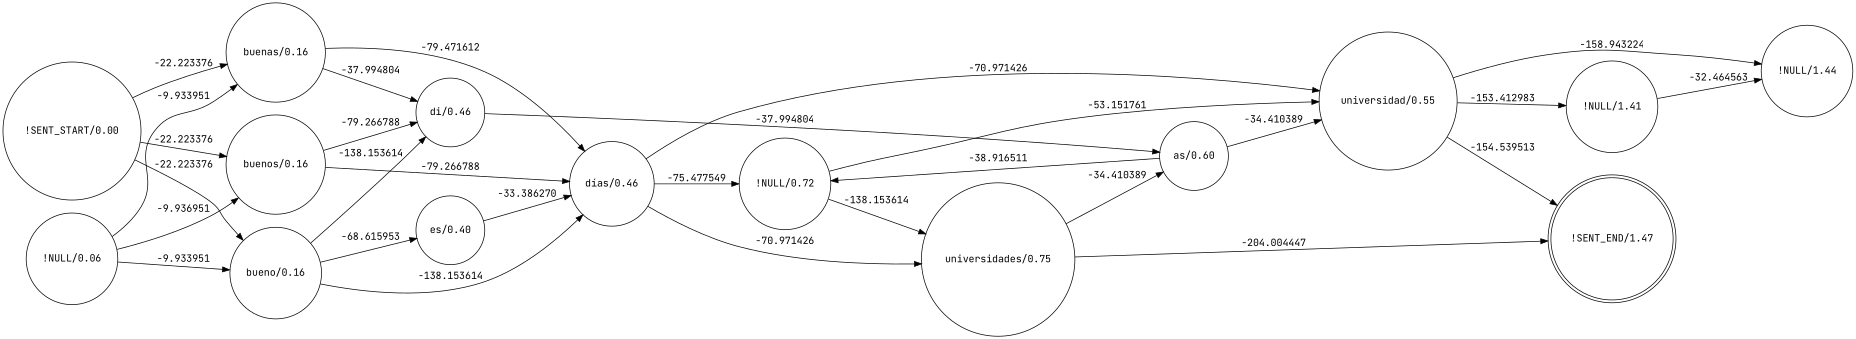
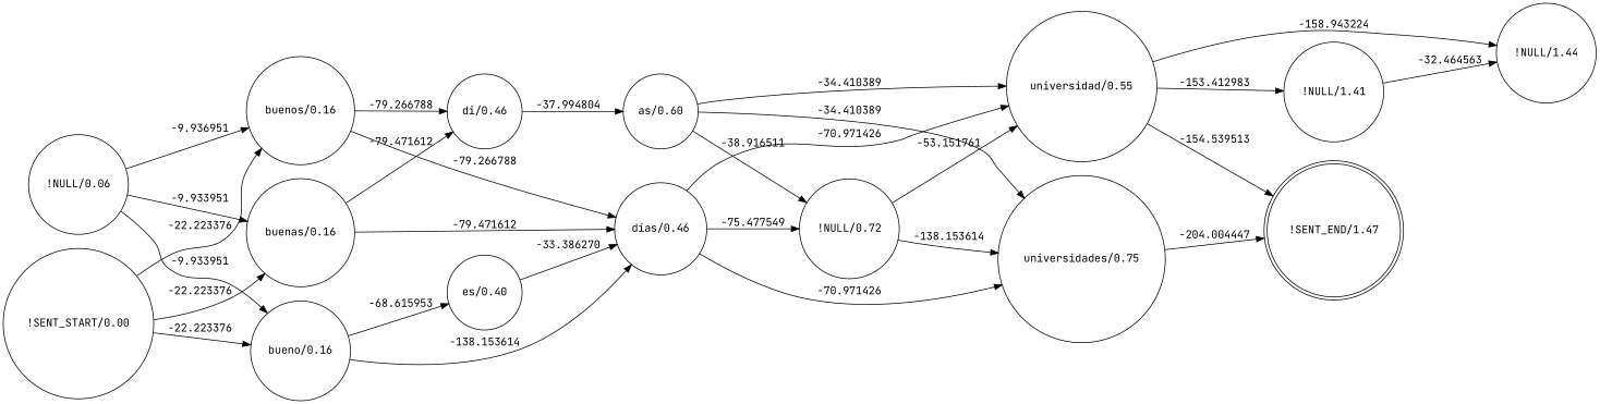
  digraph {
    fontname="JetBrains Mono"
    rankdir=LR
    node [fontname="JetBrains Mono" shape=circle]
    edge [fontname="JetBrains Mono"]
    "!SENT_START/0.00"
    "bueno/0.16"
    "buenos/0.16"
    "buenas/0.16"
    "!NULL/0.06"
    "es/0.40"
    "di/0.46"
    "días/0.46"
    "as/0.60"
    "!NULL/0.72"
    n11 [label="universidad/0.55"]
    "universidades/0.75"
    "!NULL/1.41"
    "!NULL/1.44"
    "!SENT_END/1.47" [shape=doublecircle]
    "!SENT_START/0.00" -> "bueno/0.16" [label=-22.223376]
    "!SENT_START/0.00" -> "buenos/0.16" [label=-22.223376]
    "!SENT_START/0.00" -> "buenas/0.16" [label=-22.223376]
    "bueno/0.16" -> "es/0.40" [label=-68.615953]
-   "bueno/0.16" -> "di/0.46" [label=-138.153614]
    "bueno/0.16" -> "días/0.46" [label=-138.153614]
    "buenos/0.16" -> "di/0.46" [label=-79.266788]
    "buenos/0.16" -> "días/0.46" [label=-79.266788]
-   "buenas/0.16" -> "di/0.46" [label=-37.994804]
+   "buenas/0.16" -> "di/0.46" [label=-79.471612]
    "buenas/0.16" -> "días/0.46" [label=-79.471612]
    "!NULL/0.06" -> "bueno/0.16" [label=-9.933951]
    "!NULL/0.06" -> "buenos/0.16" [label=-9.936951]
    "!NULL/0.06" -> "buenas/0.16" [label=-9.933951]
    "es/0.40" -> "días/0.46" [label=-33.386270]
    "di/0.46" -> "as/0.60" [label=-37.994804]
    "días/0.46" -> "!NULL/0.72" [label=-75.477549]
    "días/0.46" -> n11 [label=-70.971426]
    "días/0.46" -> "universidades/0.75" [label=-70.971426]
    "as/0.60" -> "!NULL/0.72" [label=-38.916511]
    "as/0.60" -> n11 [label=-34.410389]
-   "universidades/0.75" -> "as/0.60" [label=-34.410389]
+   "as/0.60" -> "universidades/0.75" [label=-34.410389]
    "!NULL/0.72" -> n11 [label=-53.151761]
    "!NULL/0.72" -> "universidades/0.75" [label=-138.153614]
    n11 -> "!NULL/1.41" [label=-153.412983]
    n11 -> "!NULL/1.44" [label=-158.943224]
    n11 -> "!SENT_END/1.47" [label=-154.539513]
    "universidades/0.75" -> "!SENT_END/1.47" [label=-204.004447]
    "!NULL/1.41" -> "!NULL/1.44" [label=-32.464563]
  }
